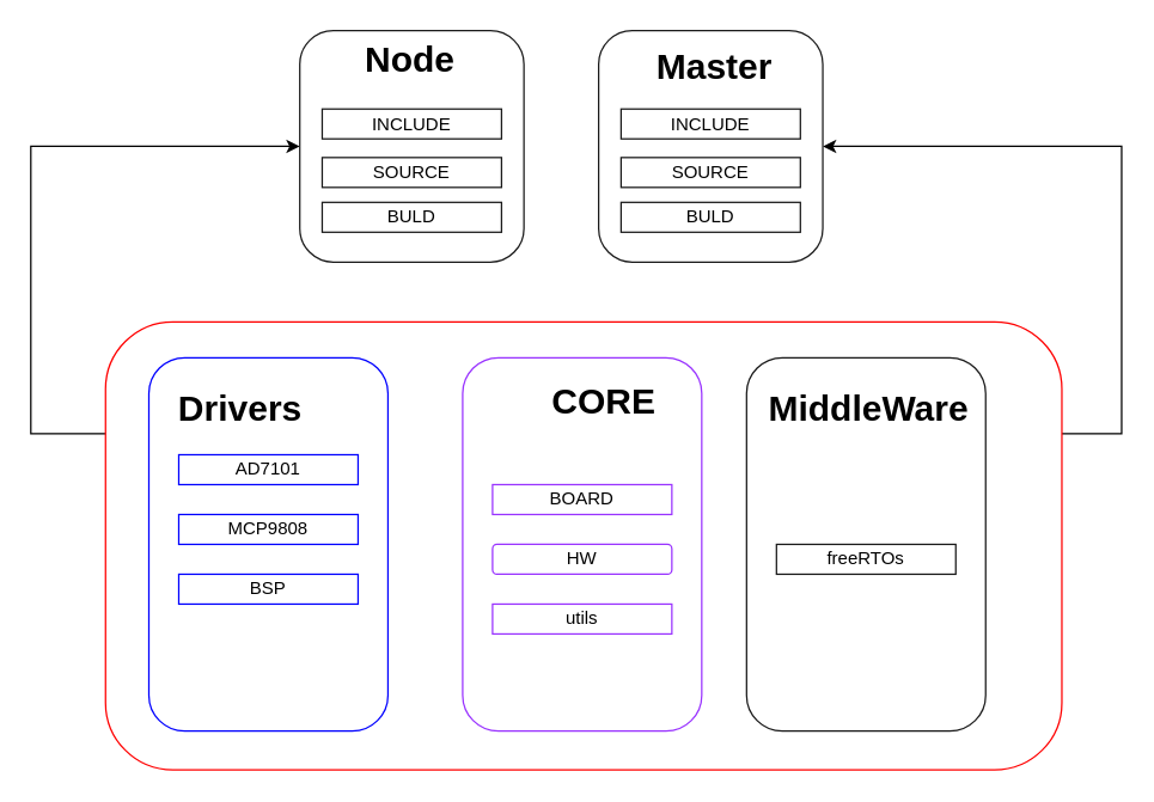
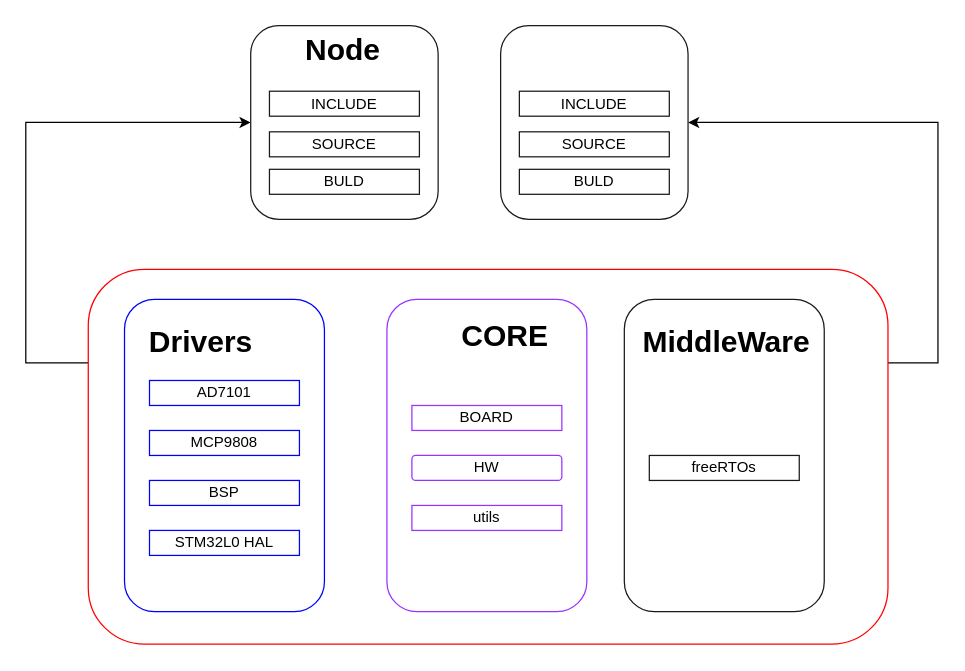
  <mxCell id="0" />
  <mxCell id="1" parent="0" />
  <mxCell id="2" style="edgeStyle=orthogonalEdgeStyle;rounded=0;orthogonalLoop=1;jettySize=auto;html=1;exitX=1;exitY=0.25;exitDx=0;exitDy=0;entryX=1;entryY=0.5;entryDx=0;entryDy=0;" edge="1" parent="1" source="4" target="20"><mxGeometry relative="1" as="geometry"><Array as="points"><mxPoint x="750" y="290" /><mxPoint x="750" y="98" /></Array></mxGeometry></mxCell>
  <mxCell id="3" style="edgeStyle=orthogonalEdgeStyle;rounded=0;orthogonalLoop=1;jettySize=auto;html=1;exitX=0;exitY=0.25;exitDx=0;exitDy=0;entryX=0;entryY=0.5;entryDx=0;entryDy=0;" edge="1" parent="1" source="4" target="19"><mxGeometry relative="1" as="geometry"><Array as="points"><mxPoint y="290" x="20" /><mxPoint y="98" x="20" /></Array></mxGeometry></mxCell>
  <mxCell id="4" value="" style="rounded=1;whiteSpace=wrap;html=1;strokeColor=#FF0000;" vertex="1" parent="1"><mxGeometry x="70" y="215" width="640" height="300" as="geometry" /></mxCell>
  <mxCell id="5" value="" style="rounded=1;whiteSpace=wrap;html=1;strokeColor=#0000FF;" vertex="1" parent="1"><mxGeometry x="99" y="239" width="160" height="250" as="geometry" /></mxCell>
  <mxCell id="6" value="&lt;h1&gt;Drivers&lt;/h1&gt;&lt;p&gt;&lt;br&gt;&lt;/p&gt;" style="text;html=1;strokeColor=none;fillColor=none;spacing=5;spacingTop=-20;whiteSpace=wrap;overflow=hidden;rounded=0;" vertex="1" parent="1"><mxGeometry x="114" y="254" width="90" height="40" as="geometry" /></mxCell>
  <mxCell id="7" value="AD7101" style="rounded=0;whiteSpace=wrap;html=1;strokeColor=#0000FF;" vertex="1" parent="1"><mxGeometry x="119" y="304" width="120" height="20" as="geometry" /></mxCell>
  <mxCell id="8" value="MCP9808" style="rounded=0;whiteSpace=wrap;html=1;strokeColor=#0000FF;" vertex="1" parent="1"><mxGeometry x="119" y="344" width="120" height="20" as="geometry" /></mxCell>
  <mxCell id="9" value="BSP" style="rounded=0;whiteSpace=wrap;html=1;strokeColor=#0000FF;" vertex="1" parent="1"><mxGeometry x="119" y="384" width="120" height="20" as="geometry" /></mxCell>
+ <mxCell id="10" value="STM32L0 HAL" style="rounded=0;whiteSpace=wrap;html=1;strokeColor=#0000FF;" vertex="1" parent="1"><mxGeometry x="119" y="424" width="120" height="20" as="geometry" /></mxCell>
  <mxCell id="11" value="" style="rounded=1;whiteSpace=wrap;html=1;strokeColor=#9933FF;" vertex="1" parent="1"><mxGeometry x="309" y="239" width="160" height="250" as="geometry" /></mxCell>
  <mxCell id="12" value="&lt;h1&gt;CORE&lt;/h1&gt;&lt;p&gt;&lt;br&gt;&lt;/p&gt;" style="text;html=1;strokeColor=none;fillColor=none;spacing=5;spacingTop=-20;whiteSpace=wrap;overflow=hidden;rounded=0;" vertex="1" parent="1"><mxGeometry x="364" y="249" width="90" height="40" as="geometry" /></mxCell>
  <mxCell id="13" value="BOARD" style="rounded=0;whiteSpace=wrap;html=1;strokeColor=#9933FF;" vertex="1" parent="1"><mxGeometry x="329" y="324" width="120" height="20" as="geometry" /></mxCell>
  <mxCell id="14" value="HW" style="whiteSpace=wrap;html=1;strokeColor=#9933FF;rounded=1;" vertex="1" parent="1"><mxGeometry x="329" y="364" width="120" height="20" as="geometry" /></mxCell>
  <mxCell id="15" value="utils" style="rounded=0;whiteSpace=wrap;html=1;strokeColor=#9933FF;" vertex="1" parent="1"><mxGeometry x="329" y="404" width="120" height="20" as="geometry" /></mxCell>
  <mxCell id="16" value="" style="rounded=1;whiteSpace=wrap;html=1;strokeColor=#1A1A1A;" vertex="1" parent="1"><mxGeometry x="499" y="239" width="160" height="250" as="geometry" /></mxCell>
  <mxCell id="17" value="&lt;h1&gt;MiddleWare&lt;br&gt;&lt;/h1&gt;&lt;p&gt;&lt;br&gt;&lt;/p&gt;" style="text;html=1;strokeColor=none;fillColor=none;spacing=5;spacingTop=-20;whiteSpace=wrap;overflow=hidden;rounded=0;" vertex="1" parent="1"><mxGeometry x="509" y="254" width="152" height="40" as="geometry" /></mxCell>
  <mxCell id="18" value="freeRTOs" style="rounded=0;whiteSpace=wrap;html=1;strokeColor=#1A1A1A;" vertex="1" parent="1"><mxGeometry x="519" y="364" width="120" height="20" as="geometry" /></mxCell>
  <mxCell id="19" value="" style="rounded=1;whiteSpace=wrap;html=1;strokeColor=#1A1A1A;" vertex="1" parent="1"><mxGeometry x="200" y="20" width="150" height="155" as="geometry" /></mxCell>
  <mxCell id="20" value="" style="rounded=1;whiteSpace=wrap;html=1;strokeColor=#1A1A1A;" vertex="1" parent="1"><mxGeometry x="400" y="20" width="150" height="155" as="geometry" /></mxCell>
  <mxCell id="21" value="&lt;h1&gt;Node&lt;br&gt;&lt;/h1&gt;&lt;p&gt;&lt;br&gt;&lt;/p&gt;" style="text;html=1;strokeColor=none;fillColor=none;spacing=5;spacingTop=-20;whiteSpace=wrap;overflow=hidden;rounded=0;" vertex="1" parent="1"><mxGeometry x="239" y="20" width="96" height="40" as="geometry" /></mxCell>
- <mxCell id="22" value="&lt;h1&gt;Master&lt;br&gt;&lt;/h1&gt;&lt;p&gt;&lt;br&gt;&lt;/p&gt;" style="text;html=1;strokeColor=none;fillColor=none;spacing=5;spacingTop=-20;whiteSpace=wrap;overflow=hidden;rounded=0;" vertex="1" parent="1"><mxGeometry x="434" y="25" width="90" height="35" as="geometry" /></mxCell>
  <mxCell id="23" value="INCLUDE" style="rounded=0;whiteSpace=wrap;html=1;strokeColor=#1A1A1A;" vertex="1" parent="1"><mxGeometry x="215" y="72.5" width="120" height="20" as="geometry" /></mxCell>
  <mxCell id="24" value="INCLUDE" style="rounded=0;whiteSpace=wrap;html=1;strokeColor=#1A1A1A;" vertex="1" parent="1"><mxGeometry x="415" y="72.5" width="120" height="20" as="geometry" /></mxCell>
  <mxCell id="25" value="SOURCE" style="rounded=0;whiteSpace=wrap;html=1;strokeColor=#1A1A1A;" vertex="1" parent="1"><mxGeometry x="415" y="105" width="120" height="20" as="geometry" /></mxCell>
  <mxCell id="26" value="BULD" style="rounded=0;whiteSpace=wrap;html=1;strokeColor=#1A1A1A;" vertex="1" parent="1"><mxGeometry x="415" y="135" width="120" height="20" as="geometry" /></mxCell>
  <mxCell id="27" value="SOURCE" style="rounded=0;whiteSpace=wrap;html=1;strokeColor=#1A1A1A;" vertex="1" parent="1"><mxGeometry x="215" y="105" width="120" height="20" as="geometry" /></mxCell>
  <mxCell id="28" value="BULD" style="rounded=0;whiteSpace=wrap;html=1;strokeColor=#1A1A1A;" vertex="1" parent="1"><mxGeometry x="215" y="135" width="120" height="20" as="geometry" /></mxCell>
